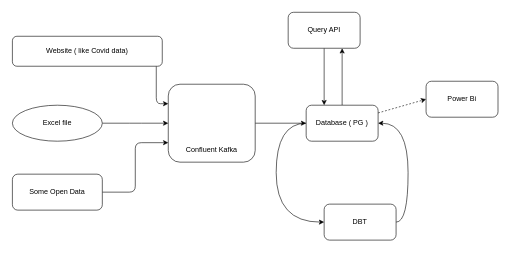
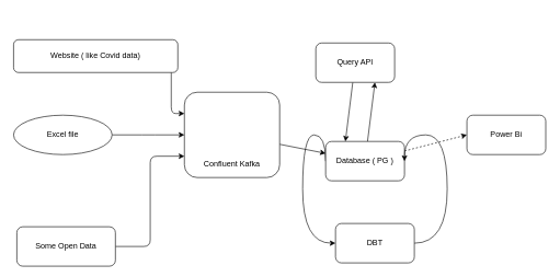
  <mxCell id="0" />
  <mxCell id="1" parent="0" />
  <mxCell id="2" style="edgeStyle=none;html=1;" edge="1" parent="1" source="3" target="10"><mxGeometry relative="1" as="geometry" /></mxCell>
  <mxCell id="3" value="" style="rounded=1;whiteSpace=wrap;html=1;" vertex="1" parent="1"><mxGeometry x="280" y="140" width="145" height="130" as="geometry" /></mxCell>
  <mxCell id="4" style="edgeStyle=elbowEdgeStyle;html=1;entryX=0;entryY=0.25;entryDx=0;entryDy=0;" edge="1" parent="1" source="5" target="3"><mxGeometry relative="1" as="geometry"><mxPoint x="200" y="90" as="targetPoint" /><Array as="points"><mxPoint x="260" y="130" /></Array></mxGeometry></mxCell>
  <mxCell id="5" value="Website ( like Covid data)" style="rounded=1;whiteSpace=wrap;html=1;" vertex="1" parent="1"><mxGeometry x="20" y="60" width="250" height="50" as="geometry" /></mxCell>
  <mxCell id="6" value="Confluent Kafka" style="text;html=1;strokeColor=none;fillColor=none;align=center;verticalAlign=middle;whiteSpace=wrap;rounded=0;" vertex="1" parent="1"><mxGeometry x="285" y="235" width="135" height="30" as="geometry" /></mxCell>
  <mxCell id="7" style="edgeStyle=none;html=1;entryX=0;entryY=0.5;entryDx=0;entryDy=0;dashed=1;" edge="1" parent="1" source="10" target="11"><mxGeometry relative="1" as="geometry" /></mxCell>
  <mxCell id="8" style="edgeStyle=none;html=1;entryX=0.75;entryY=1;entryDx=0;entryDy=0;" edge="1" parent="1" source="10" target="15"><mxGeometry relative="1" as="geometry" /></mxCell>
  <mxCell id="9" style="edgeStyle=orthogonalEdgeStyle;rounded=1;html=1;curved=1;entryX=0;entryY=0.5;entryDx=0;entryDy=0;exitX=0;exitY=0.5;exitDx=0;exitDy=0;" edge="1" parent="1" source="10" target="13"><mxGeometry relative="1" as="geometry"><mxPoint x="570" y="280" as="targetPoint" /><Array as="points"><mxPoint x="460" y="205" /><mxPoint x="460" y="370" /></Array></mxGeometry></mxCell>
- <mxCell id="10" value="Database ( PG )" style="rounded=1;whiteSpace=wrap;html=1;" vertex="1" parent="1"><mxGeometry x="510" y="175" width="120" height="60" as="geometry" /></mxCell>
- <mxCell id="11" value="Power Bi" style="rounded=1;whiteSpace=wrap;html=1;" vertex="1" parent="1"><mxGeometry x="710" y="135" width="120" height="60" as="geometry" /></mxCell>
+ <mxCell id="10" value="Database ( PG )" style="rounded=1;whiteSpace=wrap;html=1;" vertex="1" parent="1"><mxGeometry x="495" y="215" width="120" height="60" as="geometry" /></mxCell>
+ <mxCell id="11" value="Power Bi" style="rounded=1;whiteSpace=wrap;html=1;" vertex="1" parent="1"><mxGeometry x="710" y="175" width="120" height="60" as="geometry" /></mxCell>
  <mxCell id="12" style="edgeStyle=orthogonalEdgeStyle;curved=1;rounded=1;html=1;entryX=1;entryY=0.5;entryDx=0;entryDy=0;exitX=1;exitY=0.5;exitDx=0;exitDy=0;" edge="1" parent="1" source="13" target="10"><mxGeometry relative="1" as="geometry"><Array as="points"><mxPoint x="680" y="370" /><mxPoint x="680" y="205" /></Array></mxGeometry></mxCell>
- <mxCell id="13" value="DBT" style="rounded=1;whiteSpace=wrap;html=1;" vertex="1" parent="1"><mxGeometry x="540" y="340" width="120" height="60" as="geometry" /></mxCell>
+ <mxCell id="13" value="DBT" style="rounded=1;whiteSpace=wrap;html=1;" vertex="1" parent="1"><mxGeometry x="510" y="340" width="120" height="60" as="geometry" /></mxCell>
  <mxCell id="14" style="edgeStyle=none;html=1;entryX=0.25;entryY=0;entryDx=0;entryDy=0;" edge="1" parent="1" source="15" target="10"><mxGeometry relative="1" as="geometry" /></mxCell>
- <mxCell id="15" value="Query API" style="rounded=1;whiteSpace=wrap;html=1;" vertex="1" parent="1"><mxGeometry x="480" y="20" width="120" height="60" as="geometry" /></mxCell>
+ <mxCell id="15" value="Query API" style="rounded=1;whiteSpace=wrap;html=1;" vertex="1" parent="1"><mxGeometry x="480" y="65" width="120" height="60" as="geometry" /></mxCell>
  <mxCell id="16" style="edgeStyle=elbowEdgeStyle;rounded=1;html=1;entryX=0;entryY=0.5;entryDx=0;entryDy=0;" edge="1" parent="1" source="17" target="3"><mxGeometry relative="1" as="geometry" /></mxCell>
  <mxCell id="17" value="Excel file" style="ellipse;whiteSpace=wrap;html=1;" vertex="1" parent="1"><mxGeometry x="20" y="175" width="150" height="60" as="geometry" /></mxCell>
  <mxCell id="18" style="edgeStyle=elbowEdgeStyle;rounded=1;html=1;entryX=0;entryY=0.75;entryDx=0;entryDy=0;" edge="1" parent="1" source="19" target="3"><mxGeometry relative="1" as="geometry" /></mxCell>
- <mxCell id="19" value="Some Open Data" style="rounded=1;whiteSpace=wrap;html=1;" vertex="1" parent="1"><mxGeometry x="20" y="290" width="150" height="60" as="geometry" /></mxCell>
+ <mxCell id="19" value="Some Open Data" style="rounded=1;whiteSpace=wrap;html=1;" vertex="1" parent="1"><mxGeometry x="25" y="345" width="150" height="60" as="geometry" /></mxCell>
